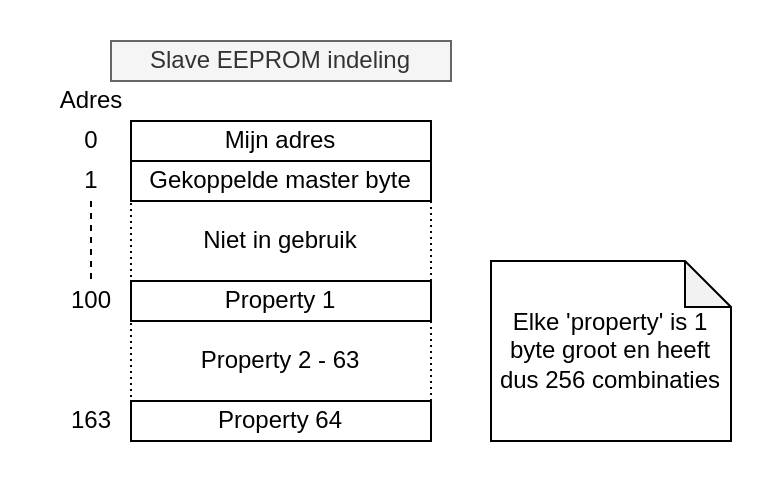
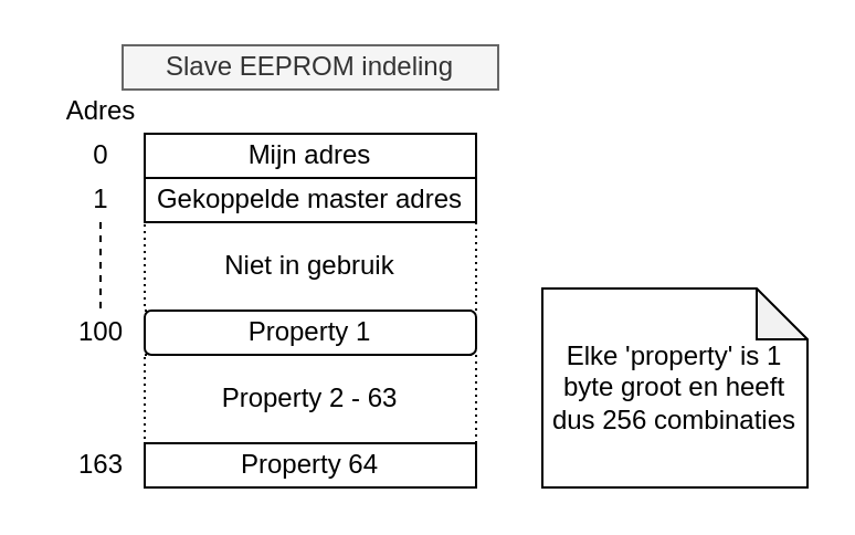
  <mxCell id="0" />
  <mxCell id="1" parent="0" />
  <mxCell id="2" value="Mijn adres" style="rounded=0;whiteSpace=wrap;html=1;" vertex="1" parent="1"><mxGeometry x="65" y="60" width="150" height="20" as="geometry" /></mxCell>
- <mxCell id="3" value="Gekoppelde master byte" style="rounded=0;whiteSpace=wrap;html=1;" vertex="1" parent="1"><mxGeometry x="65" y="80" width="150" height="20" as="geometry" /></mxCell>
+ <mxCell id="3" value="Gekoppelde master adres" style="rounded=0;whiteSpace=wrap;html=1;" vertex="1" parent="1"><mxGeometry x="65" y="80" width="150" height="20" as="geometry" /></mxCell>
  <mxCell id="4" value="0" style="text;html=1;resizable=0;points=[];autosize=1;align=center;verticalAlign=top;spacingTop=-4;" vertex="1" parent="1"><mxGeometry x="35" y="60" width="20" height="20" as="geometry" /></mxCell>
  <mxCell id="5" value="1" style="text;html=1;resizable=0;points=[];autosize=1;align=center;verticalAlign=top;spacingTop=-4;" vertex="1" parent="1"><mxGeometry x="35" y="80" width="20" height="20" as="geometry" /></mxCell>
- <mxCell id="6" value="Property 1" style="rounded=0;whiteSpace=wrap;html=1;" vertex="1" parent="1"><mxGeometry x="65" y="140" width="150" height="20" as="geometry" /></mxCell>
+ <mxCell id="6" value="Property 1" style="whiteSpace=wrap;html=1;rounded=1;" vertex="1" parent="1"><mxGeometry x="65" y="140" width="150" height="20" as="geometry" /></mxCell>
  <mxCell id="7" value="Property 64" style="rounded=0;whiteSpace=wrap;html=1;" vertex="1" parent="1"><mxGeometry x="65" y="200" width="150" height="20" as="geometry" /></mxCell>
  <mxCell id="8" value="100" style="text;html=1;resizable=0;points=[];autosize=1;align=center;verticalAlign=top;spacingTop=-4;" vertex="1" parent="1"><mxGeometry x="35" y="140" width="20" height="20" as="geometry" /></mxCell>
  <mxCell id="9" value="163" style="text;html=1;resizable=0;points=[];autosize=1;align=center;verticalAlign=top;spacingTop=-4;" vertex="1" parent="1"><mxGeometry x="35" y="200" width="20" height="20" as="geometry" /></mxCell>
  <mxCell id="10" value="Adres" style="text;html=1;resizable=0;points=[];autosize=1;align=center;verticalAlign=top;spacingTop=-4;" vertex="1" parent="1"><mxGeometry x="20" y="40" width="50" height="20" as="geometry" /></mxCell>
  <mxCell id="11" value="" style="endArrow=none;dashed=1;html=1;" edge="1" parent="1" source="5" target="8"><mxGeometry width="50" height="50" relative="1" as="geometry"><mxPoint x="-13" y="290" as="sourcePoint" /><mxPoint x="37" y="240" as="targetPoint" /></mxGeometry></mxCell>
  <mxCell id="12" value="Property 2 - 63" style="rounded=0;whiteSpace=wrap;html=1;fillColor=none;dashed=1;dashPattern=1 2;" vertex="1" parent="1"><mxGeometry x="65" y="160" width="150" height="40" as="geometry" /></mxCell>
  <mxCell id="13" value="Slave EEPROM indeling" style="rounded=0;whiteSpace=wrap;html=1;align=center;fillColor=#f5f5f5;strokeColor=#666666;fontColor=#333333;" vertex="1" parent="1"><mxGeometry x="55" y="20" width="170" height="20" as="geometry" /></mxCell>
  <mxCell id="14" value="Elke 'property' is 1 byte groot en heeft dus 256 combinaties" style="shape=note;whiteSpace=wrap;html=1;backgroundOutline=1;darkOpacity=0.05;align=center;size=23;" vertex="1" parent="1"><mxGeometry x="245" y="130" width="120" height="90" as="geometry" /></mxCell>
  <mxCell id="15" value="Niet in gebruik" style="rounded=0;whiteSpace=wrap;html=1;fillColor=none;dashed=1;dashPattern=1 2;" vertex="1" parent="1"><mxGeometry x="65" y="100" width="150" height="40" as="geometry" /></mxCell>
